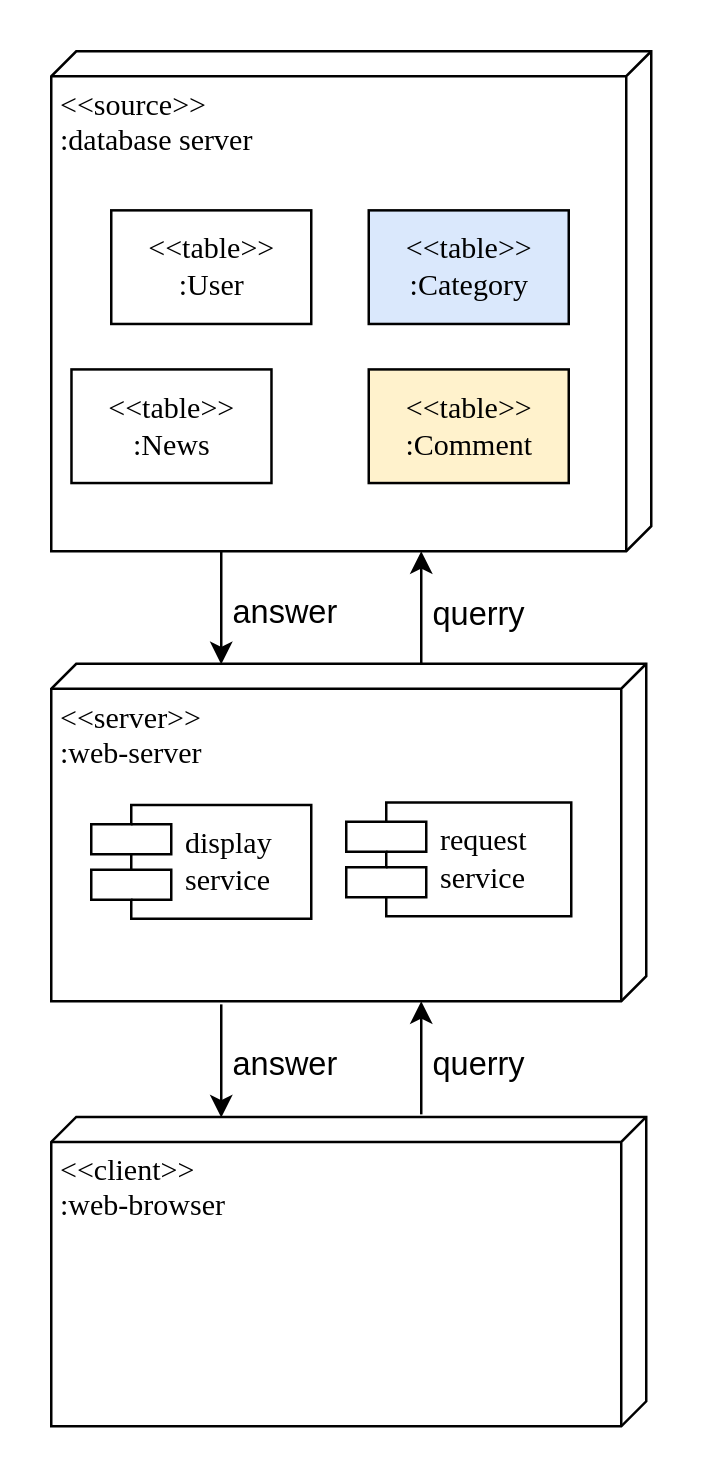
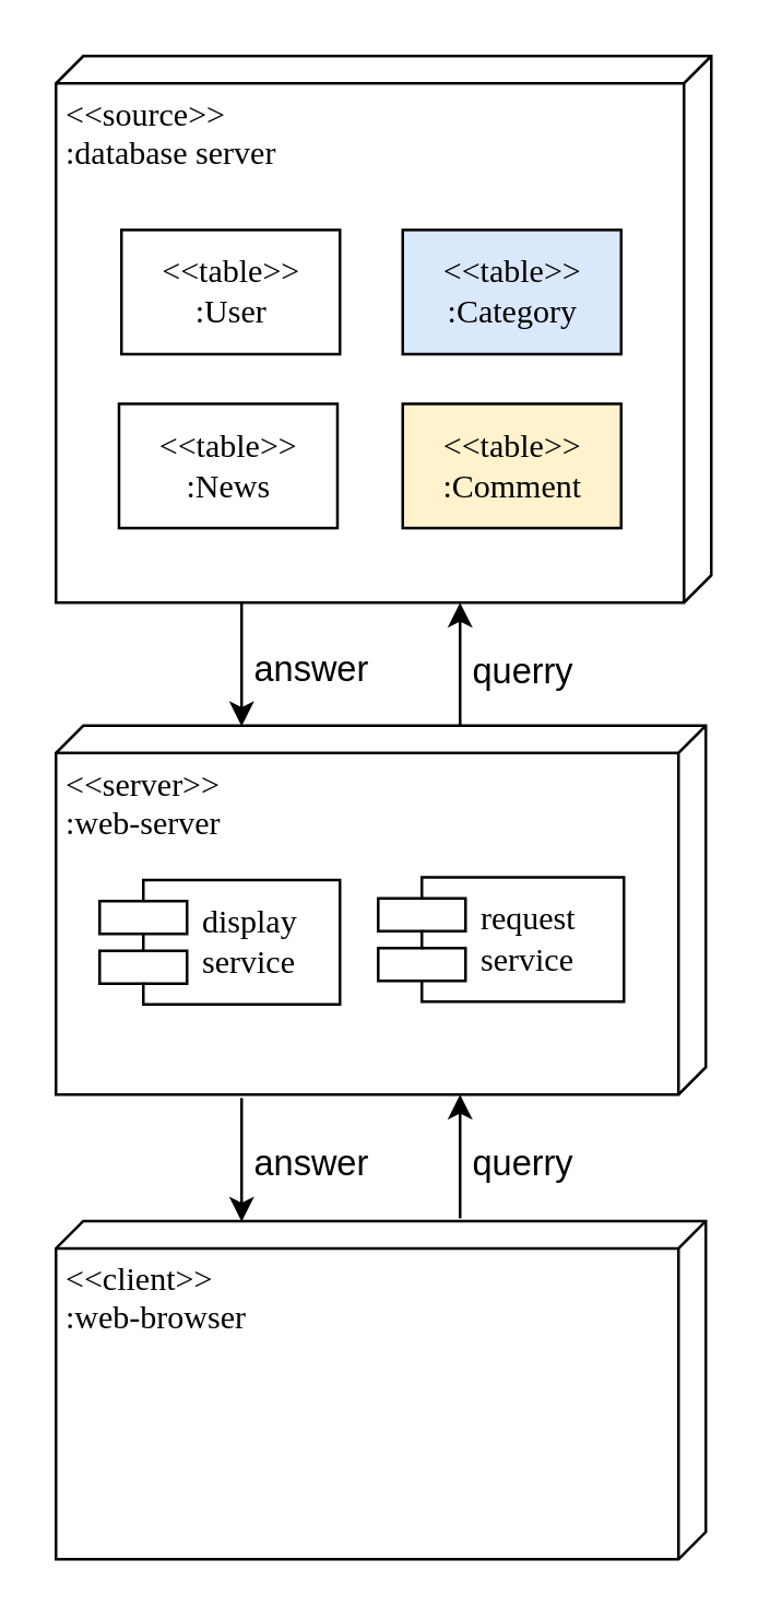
  <mxCell id="0" />
  <mxCell id="1" parent="0" />
  <mxCell id="2" value="" style="group;labelBackgroundColor=none;labelBorderColor=none;fillColor=none;shadow=0;sketch=0;glass=0;rounded=0;perimeterSpacing=0;strokeWidth=23;strokeColor=none;" vertex="1" connectable="0" parent="1"><mxGeometry x="20" y="20" width="240" height="200" as="geometry" /></mxCell>
  <mxCell id="3" value="&amp;lt;&amp;lt;source&amp;gt;&amp;gt;&lt;br&gt;:database server" style="verticalAlign=top;align=left;spacingTop=8;spacingLeft=2;spacingRight=12;shape=cube;size=10;direction=south;fontStyle=0;html=1;rounded=0;shadow=0;comic=0;labelBackgroundColor=none;strokeWidth=1;fontFamily=Verdana;fontSize=12" vertex="1" parent="2"><mxGeometry width="240" height="200" as="geometry" /></mxCell>
  <mxCell id="4" value="&amp;lt;&amp;lt;table&amp;gt;&amp;gt;&lt;br&gt;:User" style="html=1;rounded=0;shadow=0;comic=0;labelBackgroundColor=none;strokeWidth=1;fontFamily=Verdana;fontSize=12;align=center;" vertex="1" parent="2"><mxGeometry x="24.001" y="63.636" width="80.0" height="45.455" as="geometry" /></mxCell>
  <mxCell id="5" value="&amp;lt;&amp;lt;table&amp;gt;&amp;gt;&lt;br&gt;:Category" style="html=1;rounded=0;shadow=0;comic=0;labelBackgroundColor=none;strokeWidth=1;fontFamily=Verdana;fontSize=12;align=center;fillColor=#dae8fc;" vertex="1" parent="2"><mxGeometry x="127.0" y="63.636" width="80.0" height="45.455" as="geometry" /></mxCell>
  <mxCell id="6" value="&amp;lt;&amp;lt;table&amp;gt;&amp;gt;&lt;br&gt;:Comment" style="html=1;rounded=0;shadow=0;comic=0;labelBackgroundColor=none;strokeWidth=1;fontFamily=Verdana;fontSize=12;align=center;fillColor=#fff2cc;" vertex="1" parent="2"><mxGeometry x="127.0" y="127.273" width="80.0" height="45.455" as="geometry" /></mxCell>
- <mxCell id="7" value="&amp;lt;&amp;lt;table&amp;gt;&amp;gt;&lt;br&gt;:News" style="html=1;rounded=0;shadow=0;comic=0;labelBackgroundColor=none;strokeWidth=1;fontFamily=Verdana;fontSize=12;align=center;" vertex="1" parent="2"><mxGeometry x="8.091" y="127.273" width="80.0" height="45.455" as="geometry" /></mxCell>
+ <mxCell id="7" value="&amp;lt;&amp;lt;table&amp;gt;&amp;gt;&lt;br&gt;:News" style="html=1;rounded=0;shadow=0;comic=0;labelBackgroundColor=none;strokeWidth=1;fontFamily=Verdana;fontSize=12;align=center;" vertex="1" parent="2"><mxGeometry x="23.091" y="127.273" width="80.0" height="45.455" as="geometry" /></mxCell>
  <mxCell id="8" value="&amp;lt;&amp;lt;server&amp;gt;&amp;gt;&lt;br&gt;:web-server" style="verticalAlign=top;align=left;spacingTop=8;spacingLeft=2;spacingRight=12;shape=cube;size=10;direction=south;fontStyle=0;html=1;rounded=0;shadow=0;comic=0;labelBackgroundColor=none;strokeWidth=1;fontFamily=Verdana;fontSize=12;container=0;" vertex="1" parent="1"><mxGeometry x="20" y="265" width="238" height="135" as="geometry" /></mxCell>
  <mxCell id="9" value="display&lt;br&gt;service" style="shape=component;align=left;spacingLeft=36;rounded=0;shadow=0;comic=0;labelBackgroundColor=none;strokeWidth=1;fontFamily=Verdana;fontSize=12;html=1;container=0;" vertex="1" parent="1"><mxGeometry x="36" y="321.5" width="88" height="45.5" as="geometry" /></mxCell>
  <mxCell id="10" value="request&lt;br&gt;service" style="shape=component;align=left;spacingLeft=36;rounded=0;shadow=0;comic=0;labelBackgroundColor=none;strokeWidth=1;fontFamily=Verdana;fontSize=12;html=1;container=0;" vertex="1" parent="1"><mxGeometry x="138" y="320.5" width="90" height="45.5" as="geometry" /></mxCell>
  <mxCell id="11" value="&amp;lt;&amp;lt;client&amp;gt;&amp;gt;&lt;br&gt;:web-browser" style="verticalAlign=top;align=left;spacingTop=8;spacingLeft=2;spacingRight=12;shape=cube;size=10;direction=south;fontStyle=0;html=1;rounded=0;shadow=0;comic=0;labelBackgroundColor=none;strokeWidth=1;fontFamily=Verdana;fontSize=12" vertex="1" parent="1"><mxGeometry x="20" y="446.25" width="238" height="123.75" as="geometry" /></mxCell>
  <mxCell id="12" value="" style="endArrow=classic;html=1;rounded=0;fontSize=11;" edge="1" parent="1"><mxGeometry width="50" height="50" relative="1" as="geometry"><mxPoint x="88" y="401.25" as="sourcePoint" /><mxPoint x="88" y="446.5" as="targetPoint" /></mxGeometry></mxCell>
  <mxCell id="13" value="" style="endArrow=classic;html=1;rounded=0;fontSize=11;" edge="1" parent="1"><mxGeometry width="50" height="50" relative="1" as="geometry"><mxPoint x="88" y="220" as="sourcePoint" /><mxPoint x="88" y="265.25" as="targetPoint" /></mxGeometry></mxCell>
  <mxCell id="14" value="" style="endArrow=classic;html=1;rounded=0;fontSize=11;" edge="1" parent="1"><mxGeometry width="50" height="50" relative="1" as="geometry"><mxPoint x="168" y="265.25" as="sourcePoint" /><mxPoint x="168" y="220" as="targetPoint" /></mxGeometry></mxCell>
  <mxCell id="15" value="" style="endArrow=classic;html=1;rounded=0;fontSize=11;" edge="1" parent="1"><mxGeometry width="50" height="50" relative="1" as="geometry"><mxPoint x="168" y="445.25" as="sourcePoint" /><mxPoint x="168" y="400" as="targetPoint" /></mxGeometry></mxCell>
  <mxCell id="16" value="&lt;h1 style=&quot;&quot;&gt;&lt;span style=&quot;font-weight: normal;&quot;&gt;&lt;font style=&quot;font-size: 13px;&quot;&gt;querry&lt;/font&gt;&lt;/span&gt;&lt;/h1&gt;" style="text;html=1;strokeColor=none;fillColor=none;spacing=5;spacingTop=-20;whiteSpace=wrap;overflow=hidden;rounded=0;fontSize=11;" vertex="1" parent="1"><mxGeometry x="168" y="225.25" width="60" height="34.75" as="geometry" /></mxCell>
  <mxCell id="17" value="&lt;h1 style=&quot;&quot;&gt;&lt;span style=&quot;font-weight: normal;&quot;&gt;&lt;font style=&quot;font-size: 13px;&quot;&gt;querry&lt;/font&gt;&lt;/span&gt;&lt;/h1&gt;" style="text;html=1;strokeColor=none;fillColor=none;spacing=5;spacingTop=-20;whiteSpace=wrap;overflow=hidden;rounded=0;fontSize=11;" vertex="1" parent="1"><mxGeometry x="168" y="405" width="80" height="30" as="geometry" /></mxCell>
  <mxCell id="18" value="&lt;h1 style=&quot;&quot;&gt;&lt;span style=&quot;font-weight: normal;&quot;&gt;&lt;font style=&quot;font-size: 13px;&quot;&gt;answer&lt;/font&gt;&lt;/span&gt;&lt;/h1&gt;" style="text;html=1;strokeColor=none;fillColor=none;spacing=5;spacingTop=-20;whiteSpace=wrap;overflow=hidden;rounded=0;fontSize=11;" vertex="1" parent="1"><mxGeometry x="88" y="224" width="60" height="34.75" as="geometry" /></mxCell>
  <mxCell id="19" value="&lt;h1 style=&quot;&quot;&gt;&lt;span style=&quot;font-weight: normal;&quot;&gt;&lt;font style=&quot;font-size: 13px;&quot;&gt;answer&lt;/font&gt;&lt;/span&gt;&lt;/h1&gt;" style="text;html=1;strokeColor=none;fillColor=none;spacing=5;spacingTop=-20;whiteSpace=wrap;overflow=hidden;rounded=0;fontSize=11;" vertex="1" parent="1"><mxGeometry x="88" y="405" width="60" height="34.75" as="geometry" /></mxCell>
